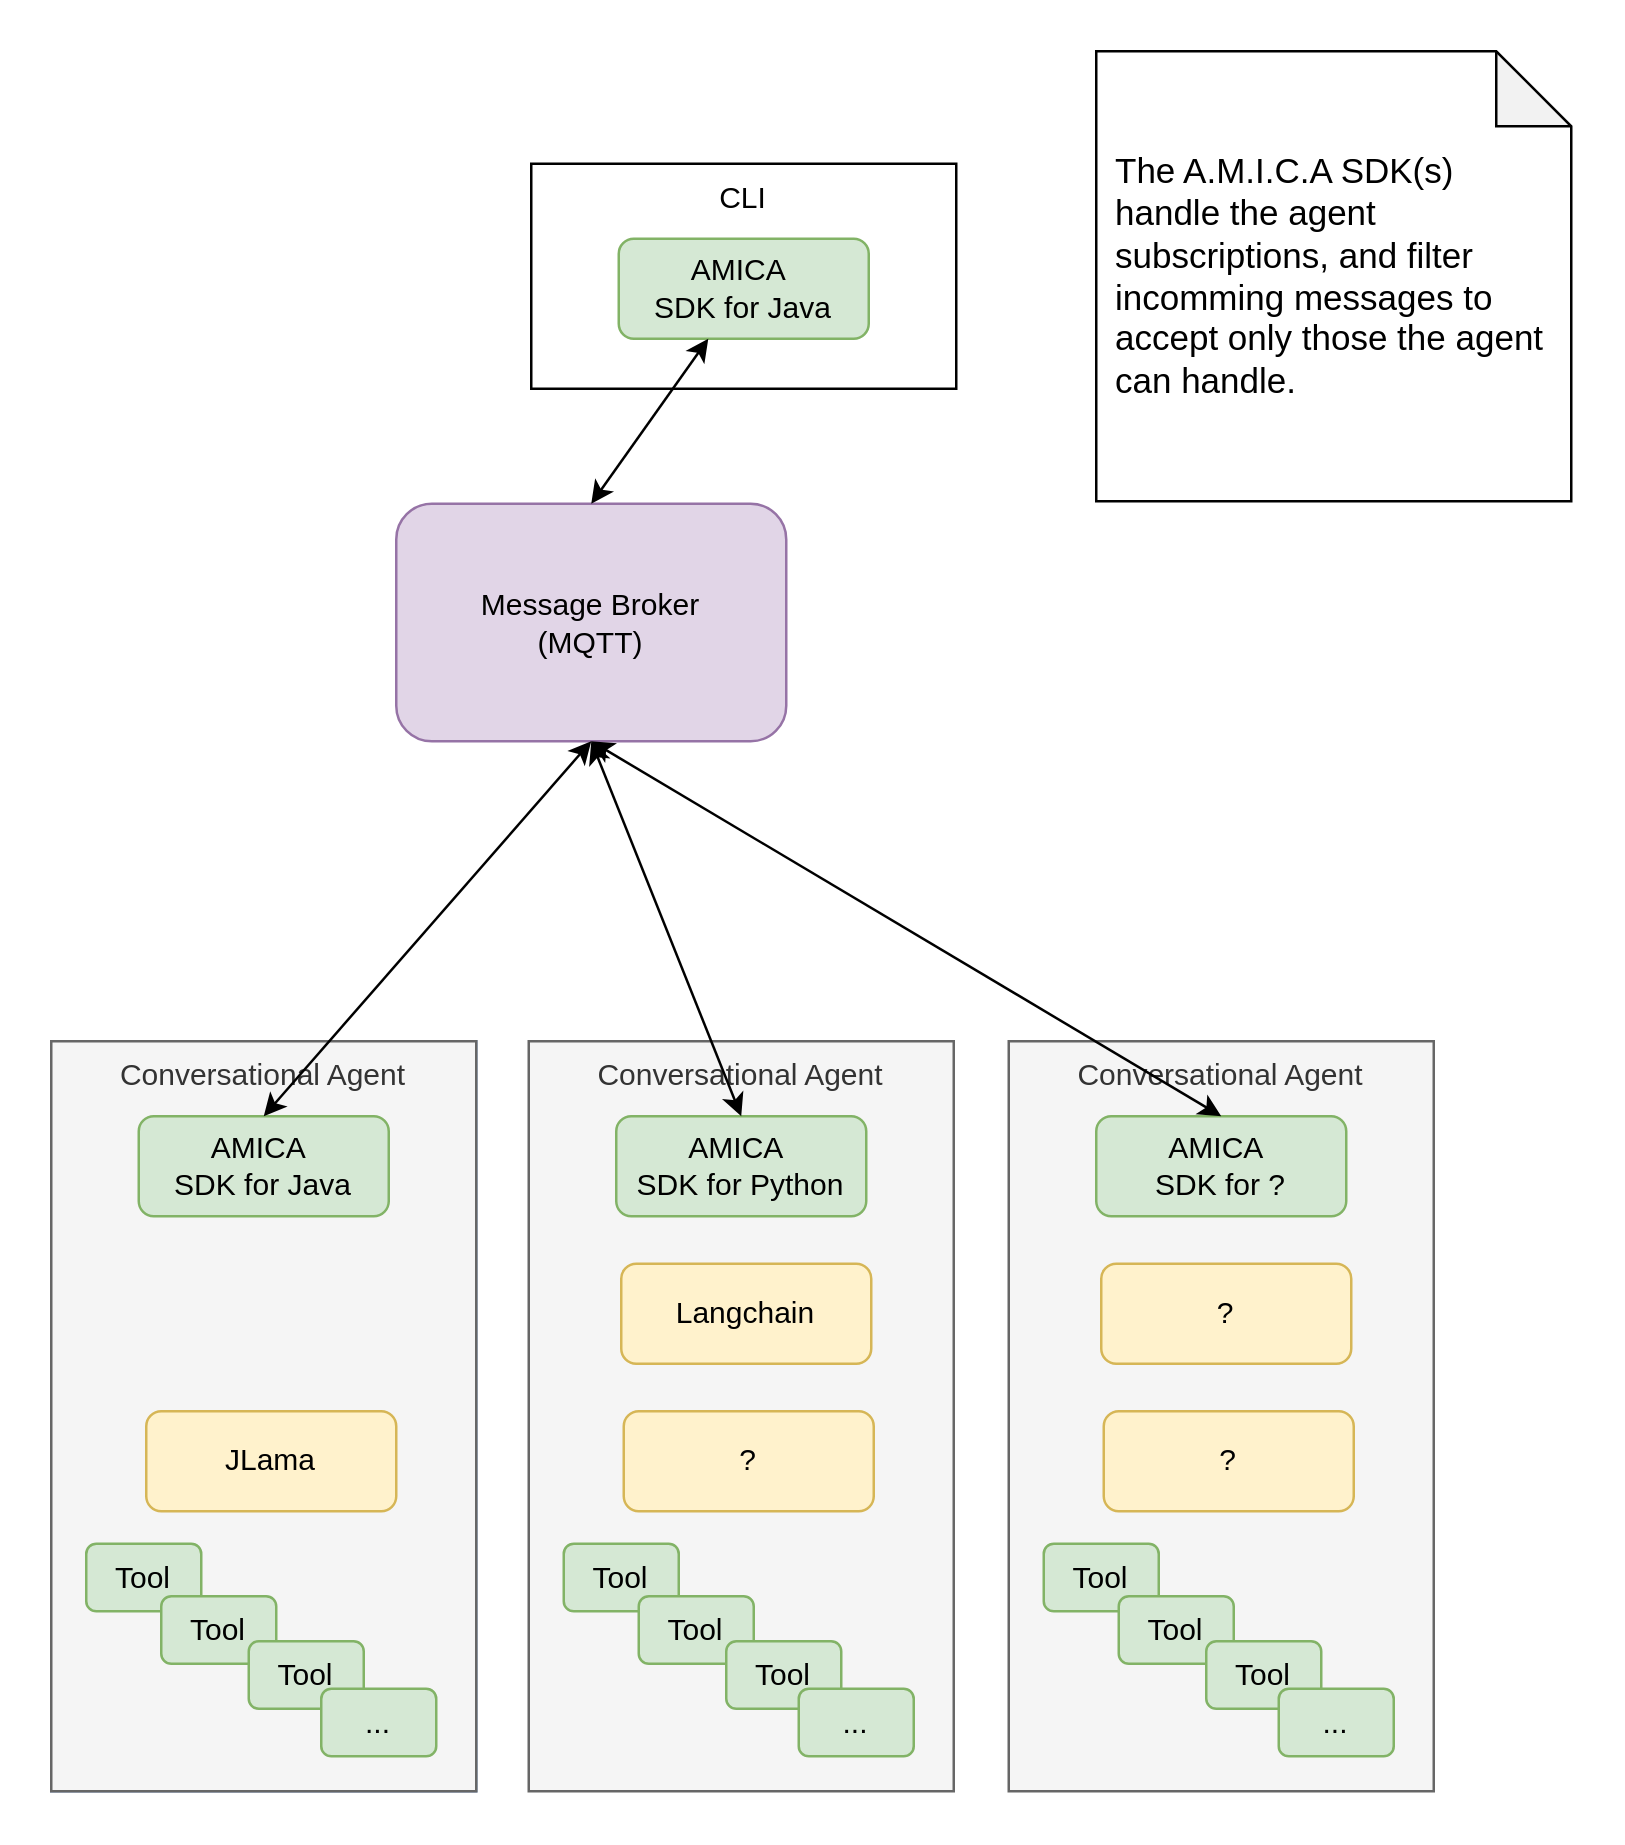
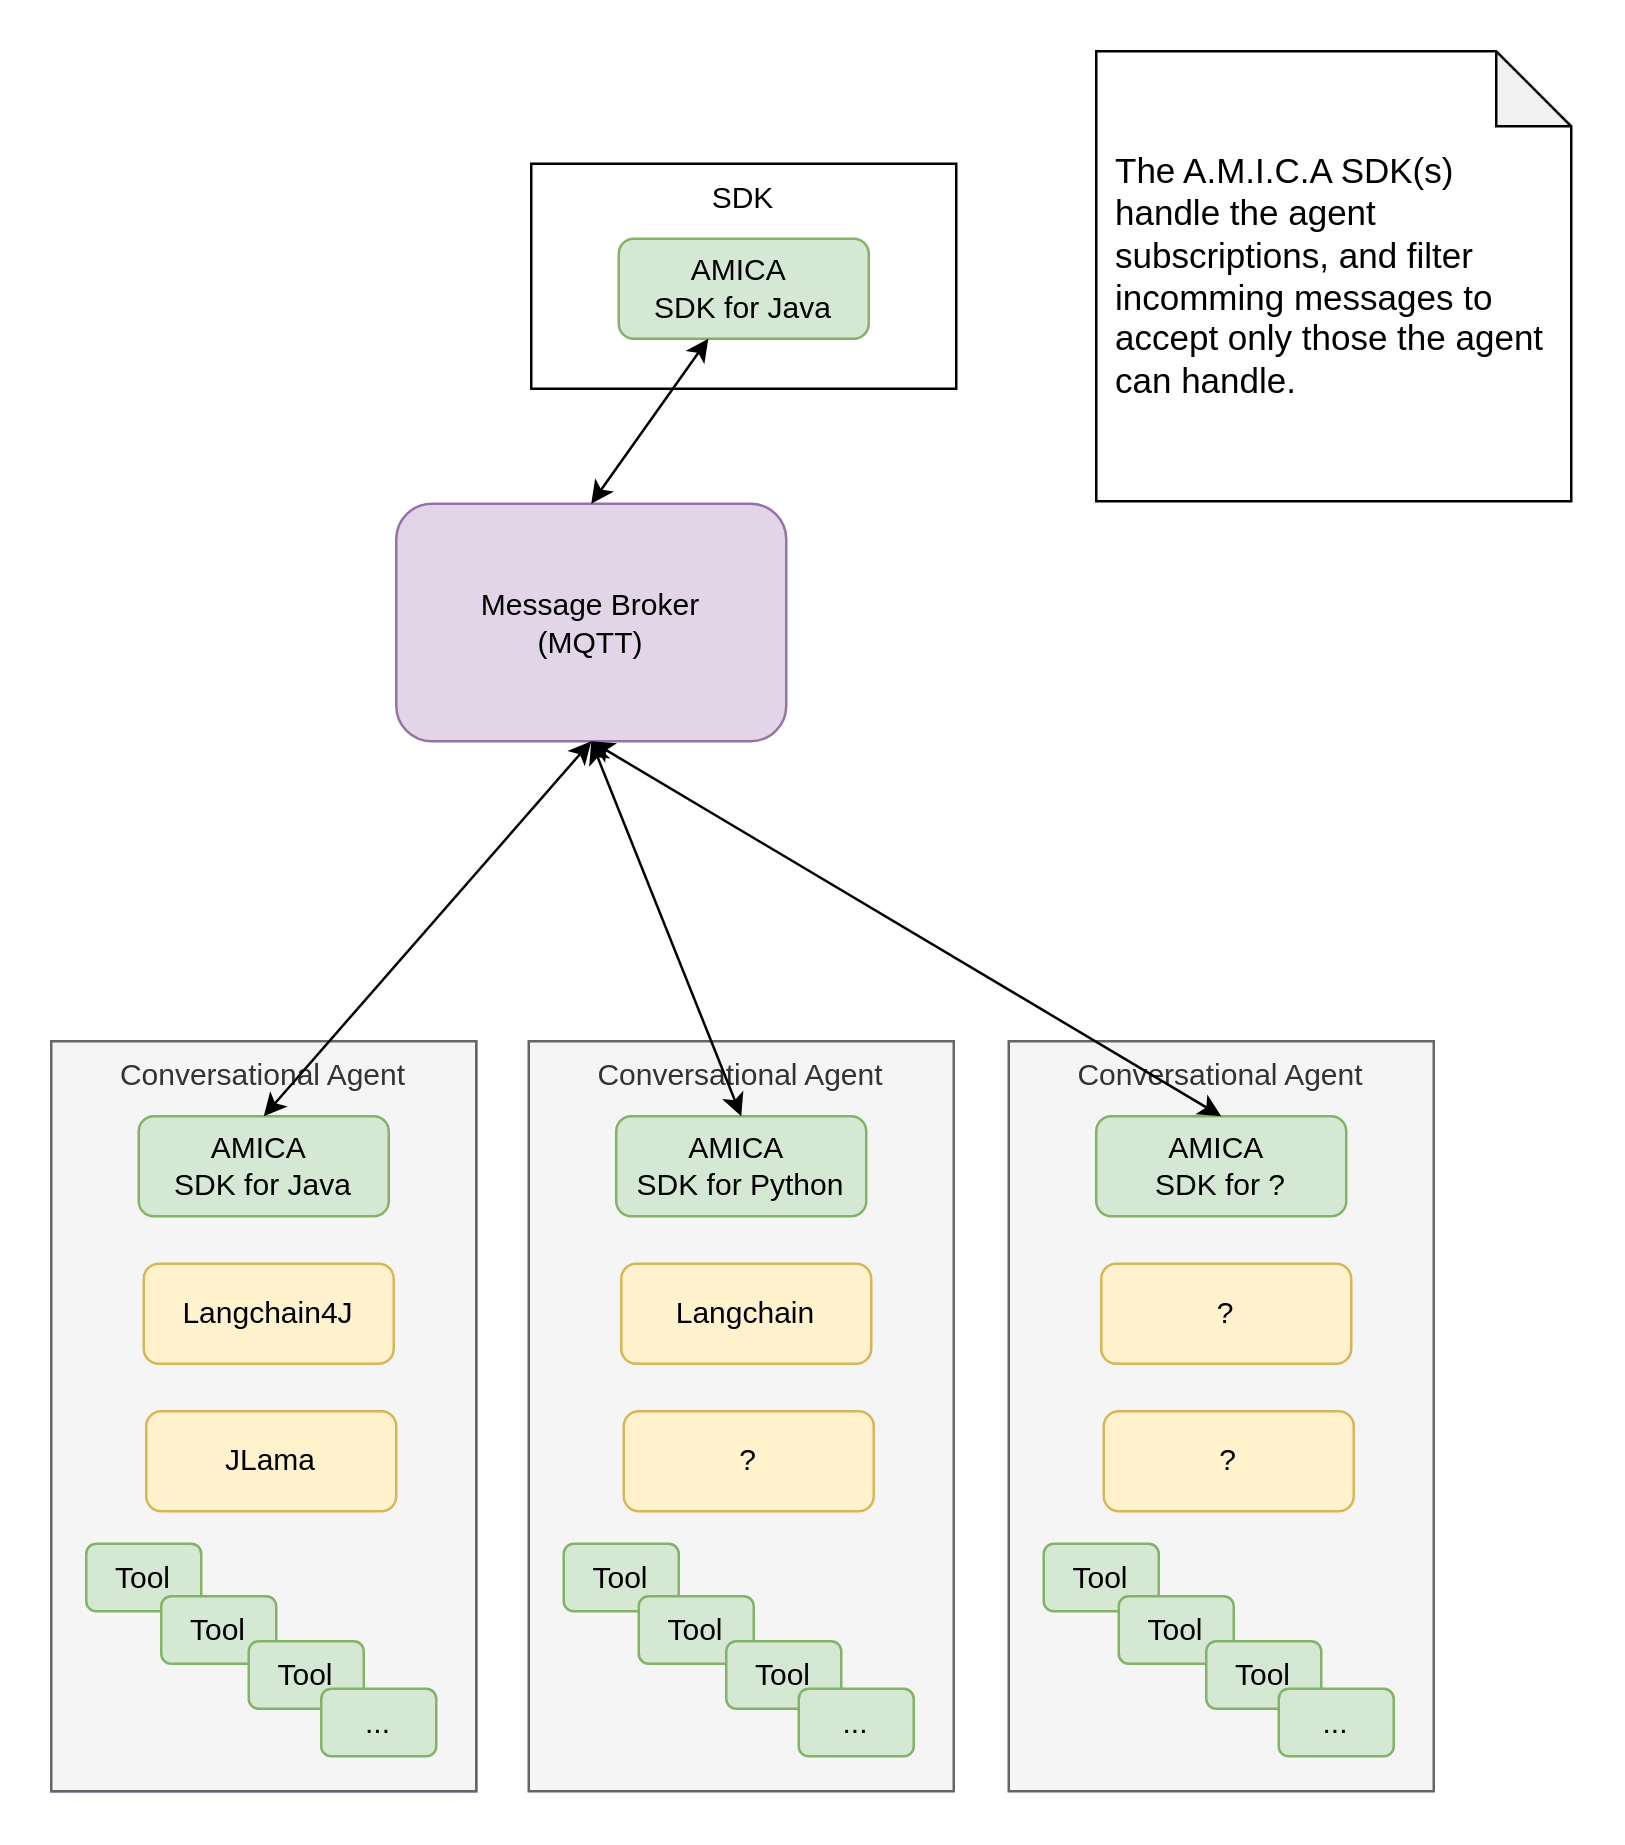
  <mxCell id="0" />
  <mxCell id="1" parent="0" />
  <mxCell id="2" value="Message Broker&lt;div&gt;(MQTT)&lt;/div&gt;" style="rounded=1;whiteSpace=wrap;html=1;fillColor=#e1d5e7;strokeColor=#9673a6;" vertex="1" parent="1"><mxGeometry x="158" y="201" width="156" height="95" as="geometry" /></mxCell>
  <mxCell id="3" value="" style="group" vertex="1" connectable="0" parent="1"><mxGeometry x="212" y="65" width="170" height="90" as="geometry" /></mxCell>
- <mxCell id="4" value="CLI" style="rounded=0;whiteSpace=wrap;html=1;verticalAlign=top;" vertex="1" parent="3"><mxGeometry width="170" height="90" as="geometry" /></mxCell>
+ <mxCell id="4" value="SDK" style="rounded=0;whiteSpace=wrap;html=1;verticalAlign=top;" vertex="1" parent="3"><mxGeometry width="170" height="90" as="geometry" /></mxCell>
  <mxCell id="5" value="AMICA&amp;nbsp;&lt;div&gt;SDK for Java&lt;/div&gt;" style="rounded=1;whiteSpace=wrap;html=1;fillColor=#d5e8d4;strokeColor=#82b366;" vertex="1" parent="3"><mxGeometry x="35" y="30" width="100" height="40" as="geometry" /></mxCell>
  <mxCell id="6" value="" style="group;fillColor=#dae8fc;strokeColor=#6c8ebf;container=0;" vertex="1" connectable="0" parent="1"><mxGeometry x="20" y="416" width="170" height="300" as="geometry" /></mxCell>
  <mxCell id="7" value="Conversational Agent" style="rounded=0;whiteSpace=wrap;html=1;verticalAlign=top;fillColor=#f5f5f5;strokeColor=#666666;fontColor=#333333;" vertex="1" parent="1"><mxGeometry x="20" y="416" width="170" height="300" as="geometry" /></mxCell>
  <mxCell id="8" value="AMICA&amp;nbsp;&lt;div&gt;SDK for Java&lt;/div&gt;" style="rounded=1;whiteSpace=wrap;html=1;fillColor=#d5e8d4;strokeColor=#82b366;" vertex="1" parent="1"><mxGeometry x="55" y="446" width="100" height="40" as="geometry" /></mxCell>
+ <mxCell id="9" value="Langchain4J" style="rounded=1;whiteSpace=wrap;html=1;fillColor=#fff2cc;strokeColor=#d6b656;" vertex="1" parent="1"><mxGeometry x="57" y="505" width="100" height="40" as="geometry" /></mxCell>
  <mxCell id="10" value="JLama" style="rounded=1;whiteSpace=wrap;html=1;fillColor=#fff2cc;strokeColor=#d6b656;" vertex="1" parent="1"><mxGeometry x="58" y="564" width="100" height="40" as="geometry" /></mxCell>
  <mxCell id="11" value="Tool" style="rounded=1;whiteSpace=wrap;html=1;fillColor=#d5e8d4;strokeColor=#82b366;" vertex="1" parent="1"><mxGeometry x="34" y="617" width="46" height="27" as="geometry" /></mxCell>
  <mxCell id="12" value="Tool" style="rounded=1;whiteSpace=wrap;html=1;fillColor=#d5e8d4;strokeColor=#82b366;" vertex="1" parent="1"><mxGeometry x="64" y="638" width="46" height="27" as="geometry" /></mxCell>
  <mxCell id="13" value="Tool" style="rounded=1;whiteSpace=wrap;html=1;fillColor=#d5e8d4;strokeColor=#82b366;" vertex="1" parent="1"><mxGeometry x="99" y="656" width="46" height="27" as="geometry" /></mxCell>
  <mxCell id="14" value="..." style="rounded=1;whiteSpace=wrap;html=1;fillColor=#d5e8d4;strokeColor=#82b366;" vertex="1" parent="1"><mxGeometry x="128" y="675" width="46" height="27" as="geometry" /></mxCell>
  <mxCell id="15" value="Conversational Agent" style="rounded=0;whiteSpace=wrap;html=1;verticalAlign=top;fillColor=#f5f5f5;fontColor=#333333;strokeColor=#666666;" vertex="1" parent="1"><mxGeometry x="211" y="416" width="170" height="300" as="geometry" /></mxCell>
  <mxCell id="16" value="AMICA&amp;nbsp;&lt;div&gt;SDK for Python&lt;/div&gt;" style="rounded=1;whiteSpace=wrap;html=1;fillColor=#d5e8d4;strokeColor=#82b366;" vertex="1" parent="1"><mxGeometry x="246" y="446" width="100" height="40" as="geometry" /></mxCell>
  <mxCell id="17" value="Langchain" style="rounded=1;whiteSpace=wrap;html=1;fillColor=#fff2cc;strokeColor=#d6b656;" vertex="1" parent="1"><mxGeometry x="248" y="505" width="100" height="40" as="geometry" /></mxCell>
  <mxCell id="18" value="?" style="rounded=1;whiteSpace=wrap;html=1;fillColor=#fff2cc;strokeColor=#d6b656;" vertex="1" parent="1"><mxGeometry x="249" y="564" width="100" height="40" as="geometry" /></mxCell>
  <mxCell id="19" value="Tool" style="rounded=1;whiteSpace=wrap;html=1;fillColor=#d5e8d4;strokeColor=#82b366;" vertex="1" parent="1"><mxGeometry x="225" y="617" width="46" height="27" as="geometry" /></mxCell>
  <mxCell id="20" value="Tool" style="rounded=1;whiteSpace=wrap;html=1;fillColor=#d5e8d4;strokeColor=#82b366;" vertex="1" parent="1"><mxGeometry x="255" y="638" width="46" height="27" as="geometry" /></mxCell>
  <mxCell id="21" value="Tool" style="rounded=1;whiteSpace=wrap;html=1;fillColor=#d5e8d4;strokeColor=#82b366;" vertex="1" parent="1"><mxGeometry x="290" y="656" width="46" height="27" as="geometry" /></mxCell>
  <mxCell id="22" value="..." style="rounded=1;whiteSpace=wrap;html=1;fillColor=#d5e8d4;strokeColor=#82b366;" vertex="1" parent="1"><mxGeometry x="319" y="675" width="46" height="27" as="geometry" /></mxCell>
  <mxCell id="23" value="Conversational Agent" style="rounded=0;whiteSpace=wrap;html=1;verticalAlign=top;fillColor=#f5f5f5;fontColor=#333333;strokeColor=#666666;" vertex="1" parent="1"><mxGeometry x="403" y="416" width="170" height="300" as="geometry" /></mxCell>
  <mxCell id="24" value="AMICA&amp;nbsp;&lt;div&gt;SDK for ?&lt;/div&gt;" style="rounded=1;whiteSpace=wrap;html=1;fillColor=#d5e8d4;strokeColor=#82b366;" vertex="1" parent="1"><mxGeometry x="438" y="446" width="100" height="40" as="geometry" /></mxCell>
  <mxCell id="25" value="?" style="rounded=1;whiteSpace=wrap;html=1;fillColor=#fff2cc;strokeColor=#d6b656;" vertex="1" parent="1"><mxGeometry x="440" y="505" width="100" height="40" as="geometry" /></mxCell>
  <mxCell id="26" value="?" style="rounded=1;whiteSpace=wrap;html=1;fillColor=#fff2cc;strokeColor=#d6b656;" vertex="1" parent="1"><mxGeometry x="441" y="564" width="100" height="40" as="geometry" /></mxCell>
  <mxCell id="27" value="Tool" style="rounded=1;whiteSpace=wrap;html=1;fillColor=#d5e8d4;strokeColor=#82b366;" vertex="1" parent="1"><mxGeometry x="417" y="617" width="46" height="27" as="geometry" /></mxCell>
  <mxCell id="28" value="Tool" style="rounded=1;whiteSpace=wrap;html=1;fillColor=#d5e8d4;strokeColor=#82b366;" vertex="1" parent="1"><mxGeometry x="447" y="638" width="46" height="27" as="geometry" /></mxCell>
  <mxCell id="29" value="Tool" style="rounded=1;whiteSpace=wrap;html=1;fillColor=#d5e8d4;strokeColor=#82b366;" vertex="1" parent="1"><mxGeometry x="482" y="656" width="46" height="27" as="geometry" /></mxCell>
  <mxCell id="30" value="..." style="rounded=1;whiteSpace=wrap;html=1;fillColor=#d5e8d4;strokeColor=#82b366;" vertex="1" parent="1"><mxGeometry x="511" y="675" width="46" height="27" as="geometry" /></mxCell>
  <mxCell id="31" value="" style="endArrow=classic;startArrow=classic;html=1;rounded=0;exitX=0.5;exitY=0;exitDx=0;exitDy=0;entryX=0.5;entryY=1;entryDx=0;entryDy=0;" edge="1" parent="1" source="8" target="2"><mxGeometry width="50" height="50" relative="1" as="geometry"><mxPoint x="311" y="356" as="sourcePoint" /><mxPoint x="361" y="306" as="targetPoint" /></mxGeometry></mxCell>
  <mxCell id="32" value="" style="endArrow=classic;startArrow=classic;html=1;rounded=0;exitX=0.5;exitY=0;exitDx=0;exitDy=0;entryX=0.5;entryY=1;entryDx=0;entryDy=0;" edge="1" parent="1" source="16" target="2"><mxGeometry width="50" height="50" relative="1" as="geometry"><mxPoint x="311" y="356" as="sourcePoint" /><mxPoint x="361" y="306" as="targetPoint" /></mxGeometry></mxCell>
  <mxCell id="33" value="" style="endArrow=classic;startArrow=classic;html=1;rounded=0;exitX=0.5;exitY=0;exitDx=0;exitDy=0;entryX=0.5;entryY=1;entryDx=0;entryDy=0;" edge="1" parent="1" source="24" target="2"><mxGeometry width="50" height="50" relative="1" as="geometry"><mxPoint x="311" y="356" as="sourcePoint" /><mxPoint x="361" y="306" as="targetPoint" /></mxGeometry></mxCell>
  <mxCell id="34" value="" style="endArrow=classic;startArrow=classic;html=1;rounded=0;exitX=0.5;exitY=0;exitDx=0;exitDy=0;" edge="1" parent="1" source="2" target="5"><mxGeometry width="50" height="50" relative="1" as="geometry"><mxPoint x="311" y="356" as="sourcePoint" /><mxPoint x="361" y="306" as="targetPoint" /></mxGeometry></mxCell>
  <mxCell id="35" value="The A.M.I.C.A SDK(s) handle the agent subscriptions, and filter incomming messages to accept only those the agent can handle." style="shape=note;whiteSpace=wrap;html=1;backgroundOutline=1;darkOpacity=0.05;fontSize=14;spacing=8;align=left;" vertex="1" parent="1"><mxGeometry x="438" y="20" width="190" height="180" as="geometry" /></mxCell>
